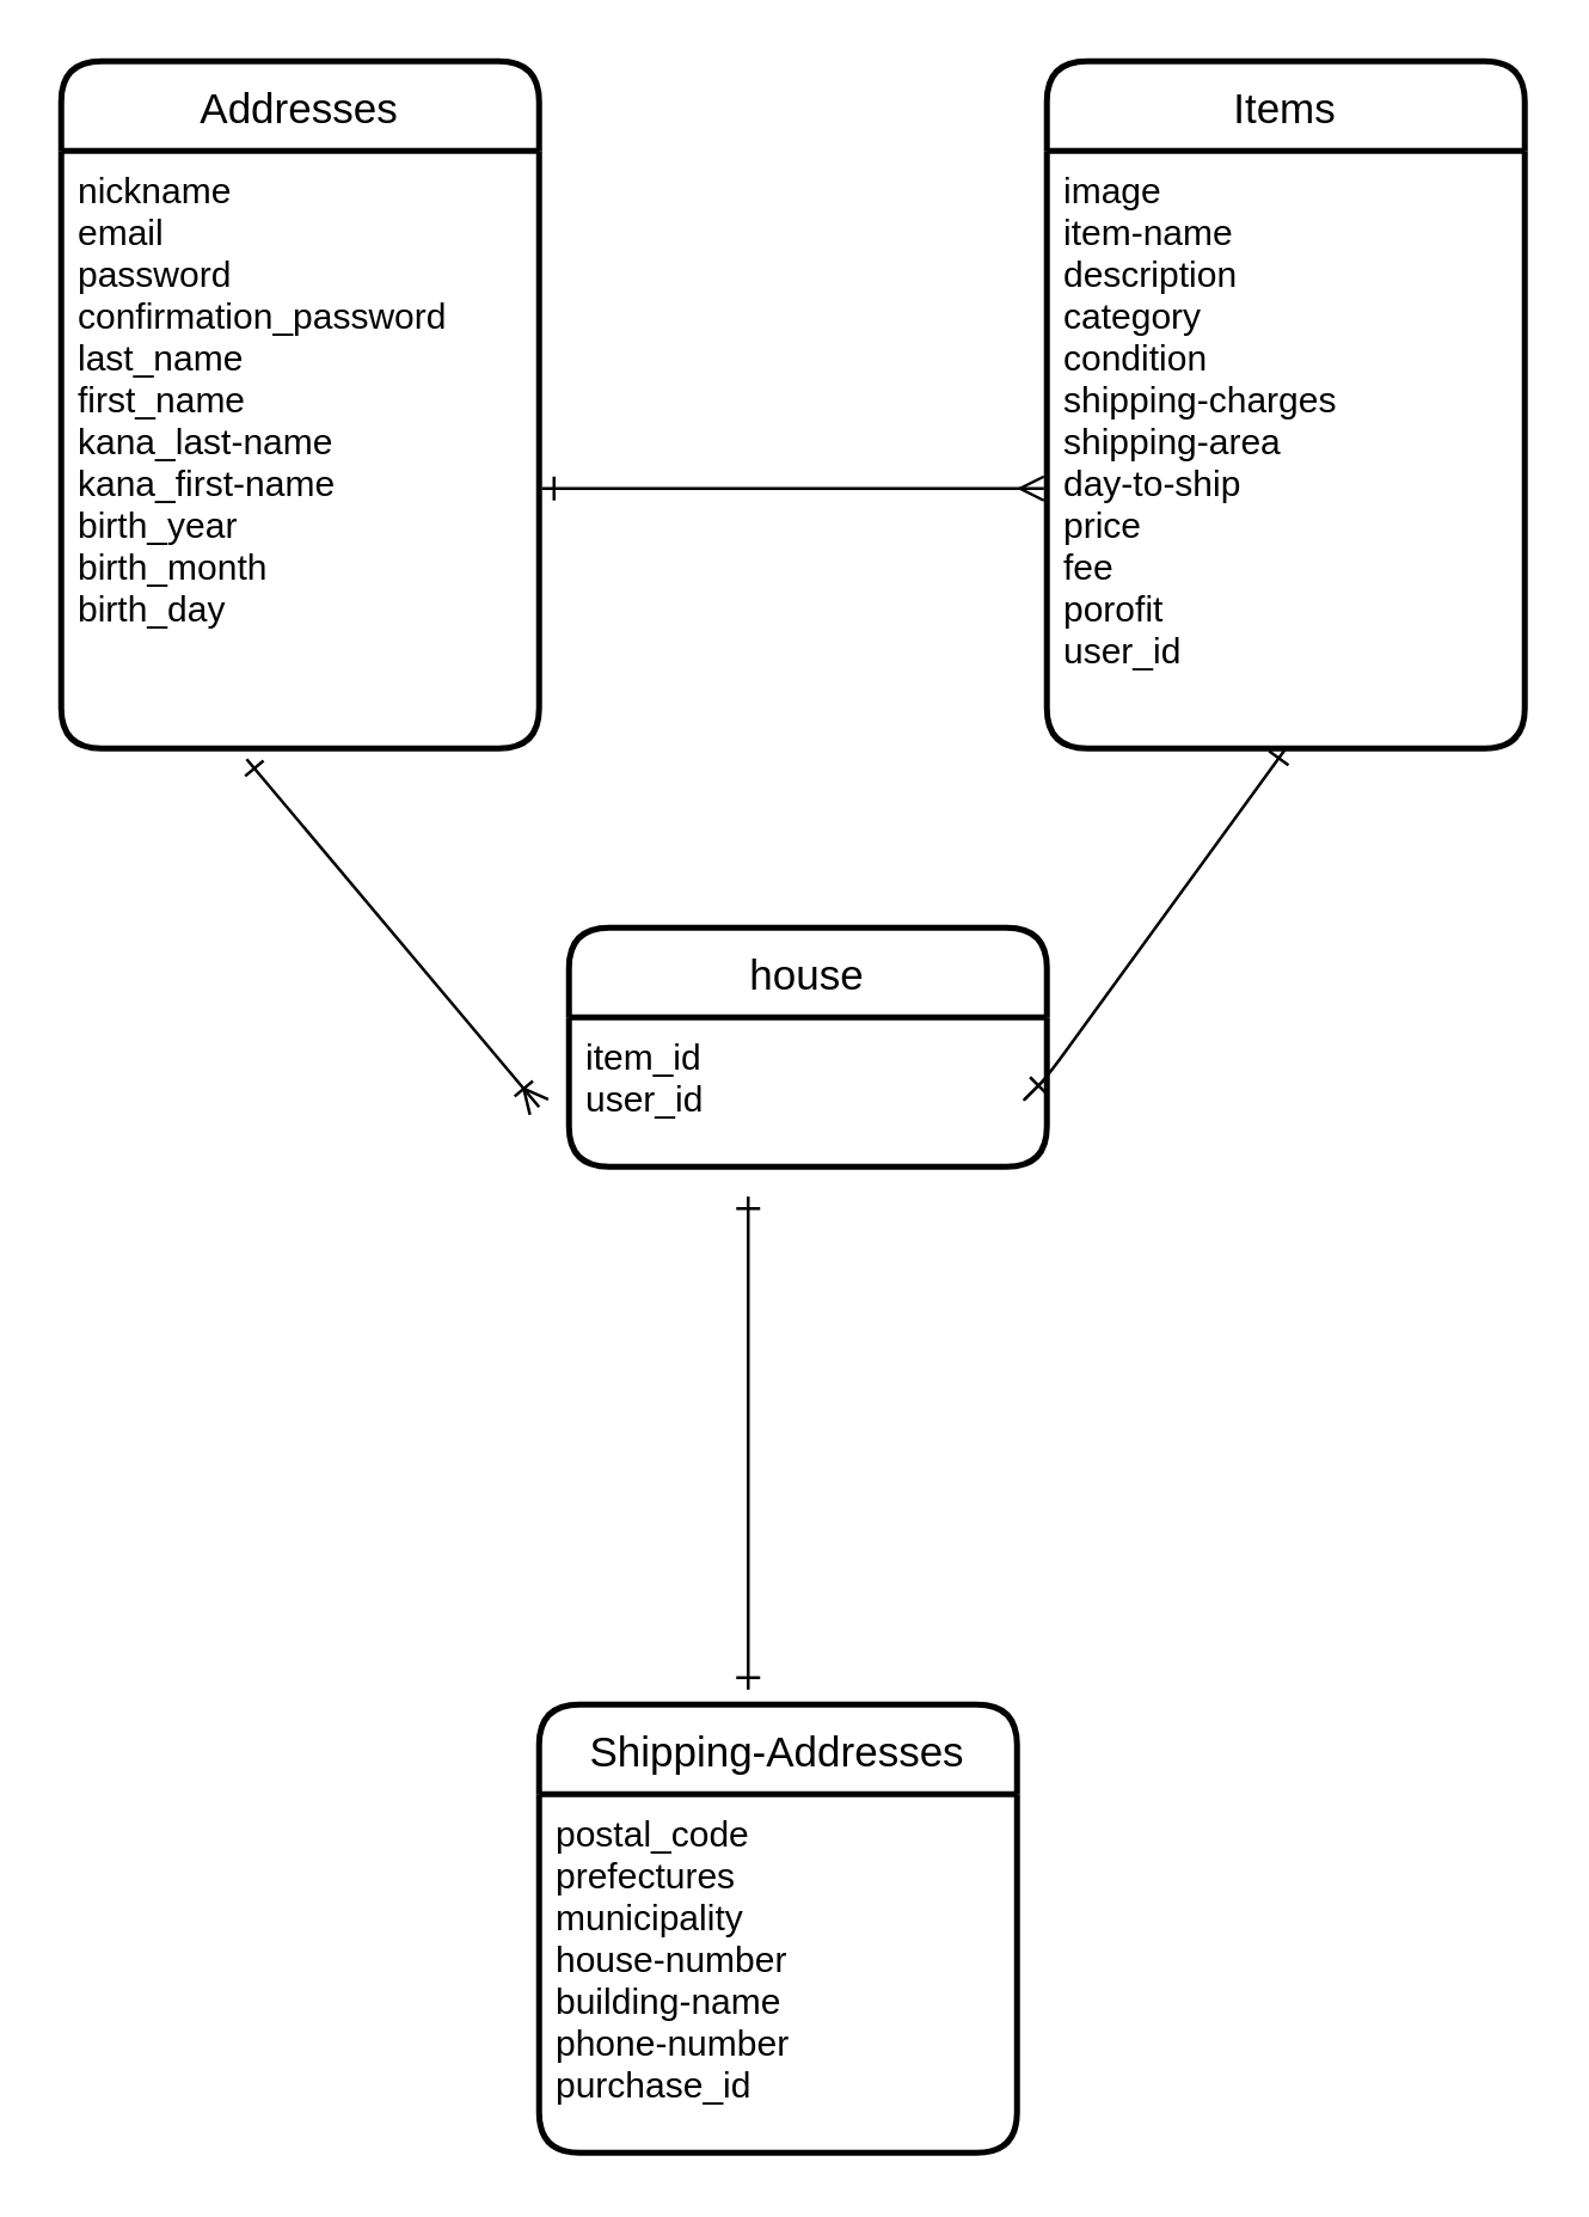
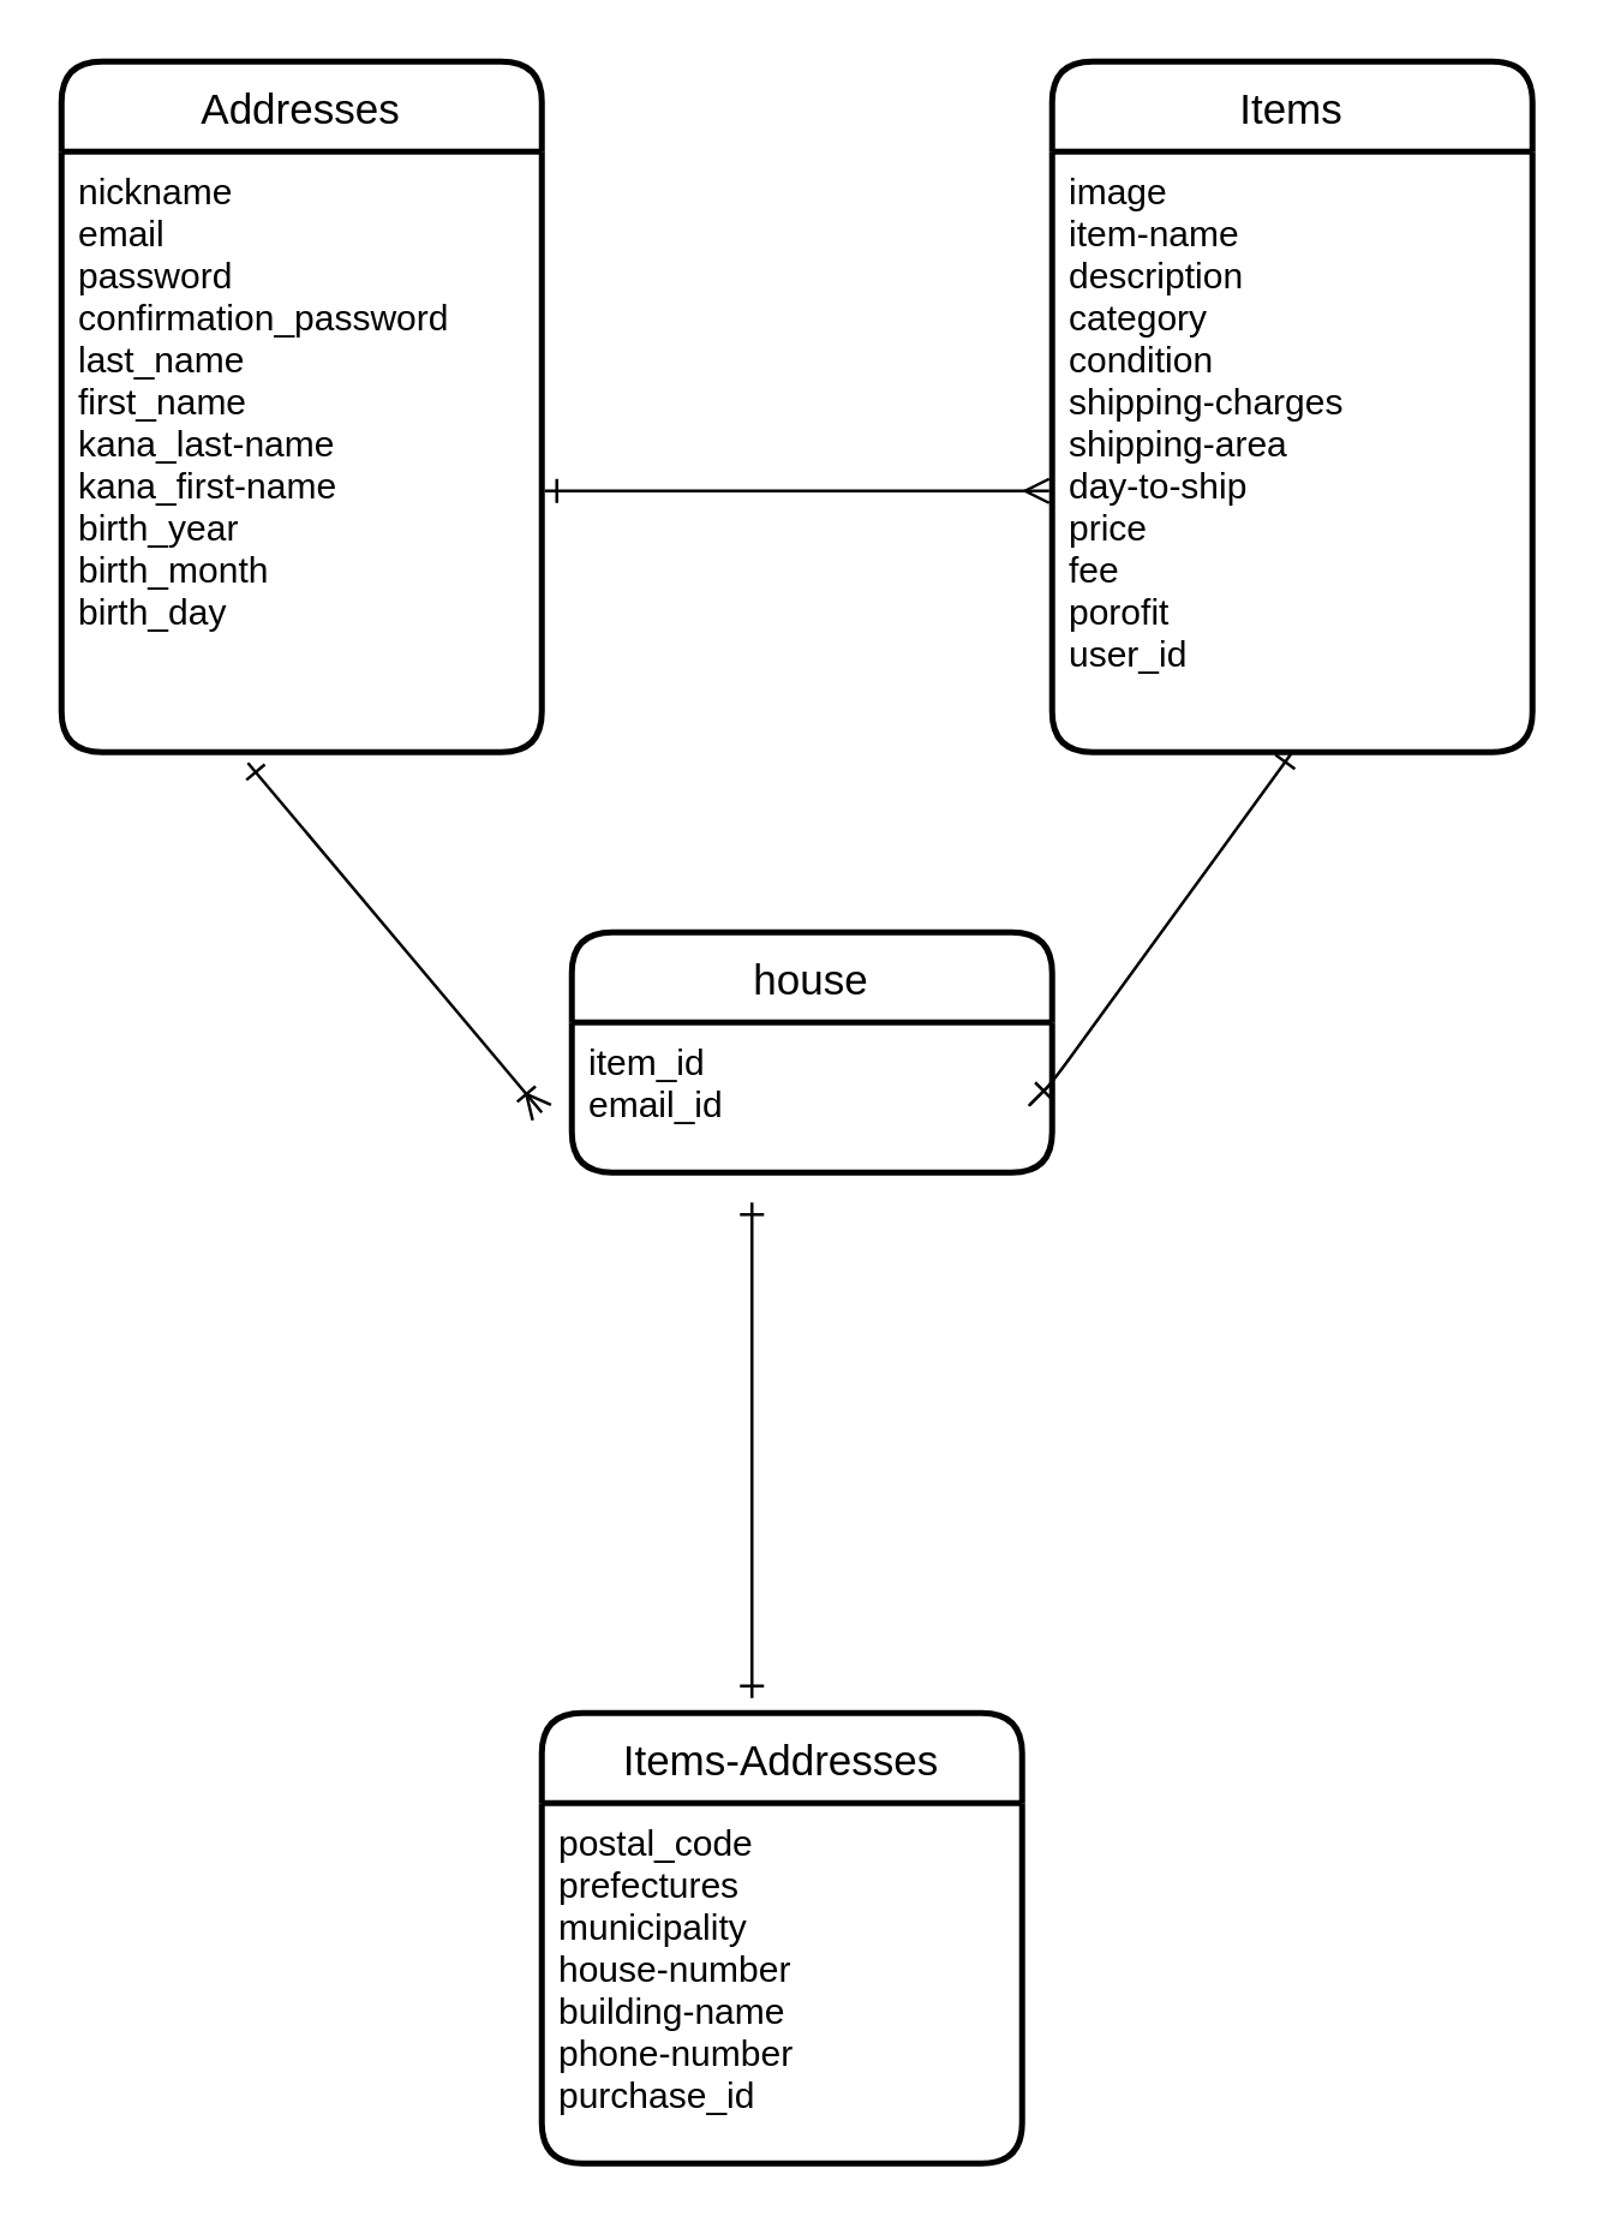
  <mxCell id="0" />
  <mxCell id="1" parent="0" />
  <mxCell id="2" value="Addresses" style="swimlane;childLayout=stackLayout;horizontal=1;startSize=30;horizontalStack=0;rounded=1;fontSize=14;fontStyle=0;strokeWidth=2;resizeParent=0;resizeLast=1;shadow=0;dashed=0;align=center;" vertex="1" parent="1"><mxGeometry x="20" y="20" width="160" height="230" as="geometry" /></mxCell>
  <mxCell id="3" value="nickname&#10;email&#10;password&#10;confirmation_password&#10;last_name&#10;first_name&#10;kana_last-name&#10;kana_first-name&#10;birth_year&#10;birth_month&#10;birth_day&#10;&#10;&#10;&#10;" style="align=left;strokeColor=none;fillColor=none;spacingLeft=4;fontSize=12;verticalAlign=top;resizable=0;rotatable=0;part=1;" vertex="1" parent="2"><mxGeometry y="30" width="160" height="200" as="geometry" /></mxCell>
  <mxCell id="4" value="Items" style="swimlane;childLayout=stackLayout;horizontal=1;startSize=30;horizontalStack=0;rounded=1;fontSize=14;fontStyle=0;strokeWidth=2;resizeParent=0;resizeLast=1;shadow=0;dashed=0;align=center;" vertex="1" parent="1"><mxGeometry x="350" y="20" width="160" height="230" as="geometry" /></mxCell>
  <mxCell id="5" value="image&#10;item-name&#10;description&#10;category&#10;condition&#10;shipping-charges&#10;shipping-area&#10;day-to-ship&#10;price&#10;fee&#10;porofit&#10;user_id&#10;&#10;" style="align=left;strokeColor=none;fillColor=none;spacingLeft=4;fontSize=12;verticalAlign=top;resizable=0;rotatable=0;part=1;" vertex="1" parent="4"><mxGeometry y="30" width="160" height="200" as="geometry" /></mxCell>
- <mxCell id="6" value="Shipping-Addresses" style="swimlane;childLayout=stackLayout;horizontal=1;startSize=30;horizontalStack=0;rounded=1;fontSize=14;fontStyle=0;strokeWidth=2;resizeParent=0;resizeLast=1;shadow=0;dashed=0;align=center;" vertex="1" parent="1"><mxGeometry x="180" y="570" width="160" height="150" as="geometry" /></mxCell>
+ <mxCell id="6" value="Items-Addresses" style="swimlane;childLayout=stackLayout;horizontal=1;startSize=30;horizontalStack=0;rounded=1;fontSize=14;fontStyle=0;strokeWidth=2;resizeParent=0;resizeLast=1;shadow=0;dashed=0;align=center;" vertex="1" parent="1"><mxGeometry x="180" y="570" width="160" height="150" as="geometry" /></mxCell>
  <mxCell id="7" value="" style="fontSize=12;html=1;endArrow=ERone;startArrow=ERone;startFill=0;endFill=0;" edge="1" parent="6"><mxGeometry width="100" height="100" relative="1" as="geometry"><mxPoint x="70" y="-170" as="sourcePoint" /><mxPoint x="70" y="-5" as="targetPoint" /></mxGeometry></mxCell>
  <mxCell id="8" value="postal_code&#10;prefectures&#10;municipality&#10;house-number&#10;building-name&#10;phone-number&#10;purchase_id" style="align=left;strokeColor=none;fillColor=none;spacingLeft=4;fontSize=12;verticalAlign=top;resizable=0;rotatable=0;part=1;" vertex="1" parent="6"><mxGeometry y="30" width="160" height="120" as="geometry" /></mxCell>
  <mxCell id="9" value="" style="fontSize=12;html=1;endArrow=ERmany;startArrow=ERone;startFill=0;" edge="1" parent="1"><mxGeometry width="100" height="100" relative="1" as="geometry"><mxPoint x="181" y="163" as="sourcePoint" /><mxPoint x="349" y="163" as="targetPoint" /></mxGeometry></mxCell>
  <mxCell id="10" value="" style="fontSize=12;html=1;endArrow=ERone;startArrow=ERone;entryX=0.5;entryY=1;entryDx=0;entryDy=0;endFill=0;startFill=0;" edge="1" parent="1" target="5"><mxGeometry width="100" height="100" relative="1" as="geometry"><mxPoint x="350" y="360" as="sourcePoint" /><mxPoint x="480" y="280" as="targetPoint" /><Array as="points"><mxPoint x="340" y="370" /><mxPoint x="350" y="360" /></Array></mxGeometry></mxCell>
  <mxCell id="11" value="" style="fontSize=12;html=1;endArrow=ERoneToMany;exitX=0.388;exitY=1.018;exitDx=0;exitDy=0;exitPerimeter=0;startArrow=ERone;startFill=0;" edge="1" parent="1" source="3"><mxGeometry width="100" height="100" relative="1" as="geometry"><mxPoint x="80" y="440" as="sourcePoint" /><mxPoint x="180" y="370" as="targetPoint" /></mxGeometry></mxCell>
  <mxCell id="12" value="house" style="swimlane;childLayout=stackLayout;horizontal=1;startSize=30;horizontalStack=0;rounded=1;fontSize=14;fontStyle=0;strokeWidth=2;resizeParent=0;resizeLast=1;shadow=0;dashed=0;align=center;" vertex="1" parent="1"><mxGeometry x="190" y="310" width="160" height="80" as="geometry" /></mxCell>
- <mxCell id="13" value="item_id&#10;user_id" style="align=left;strokeColor=none;fillColor=none;spacingLeft=4;fontSize=12;verticalAlign=top;resizable=0;rotatable=0;part=1;" vertex="1" parent="12"><mxGeometry y="30" width="160" height="50" as="geometry" /></mxCell>
+ <mxCell id="13" value="item_id&#10;email_id" style="align=left;strokeColor=none;fillColor=none;spacingLeft=4;fontSize=12;verticalAlign=top;resizable=0;rotatable=0;part=1;" vertex="1" parent="12"><mxGeometry y="30" width="160" height="50" as="geometry" /></mxCell>
